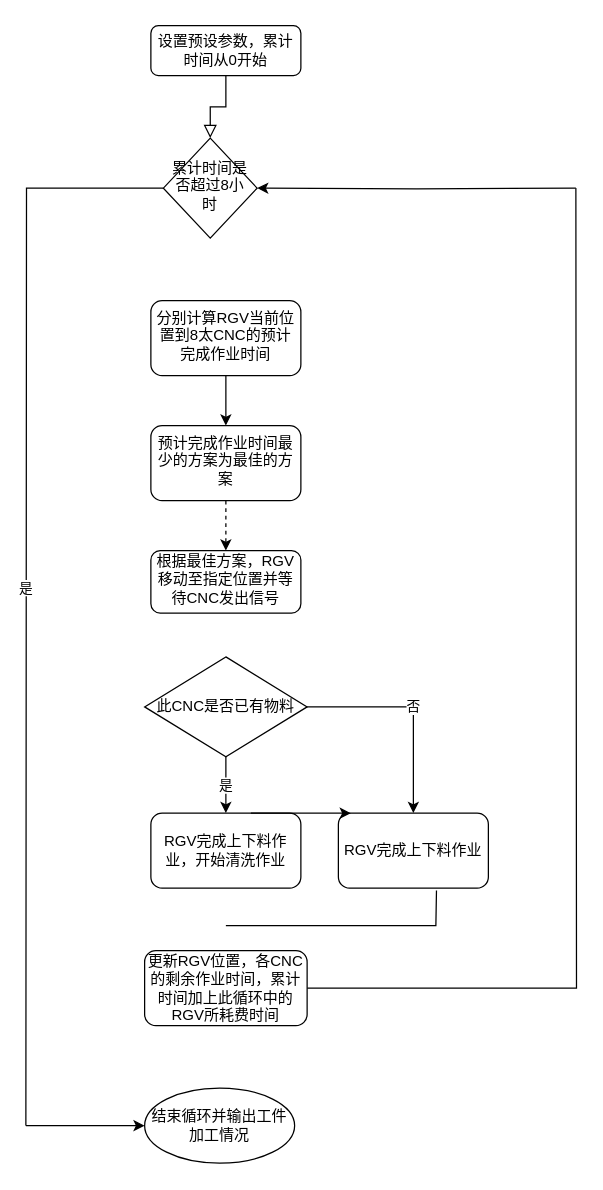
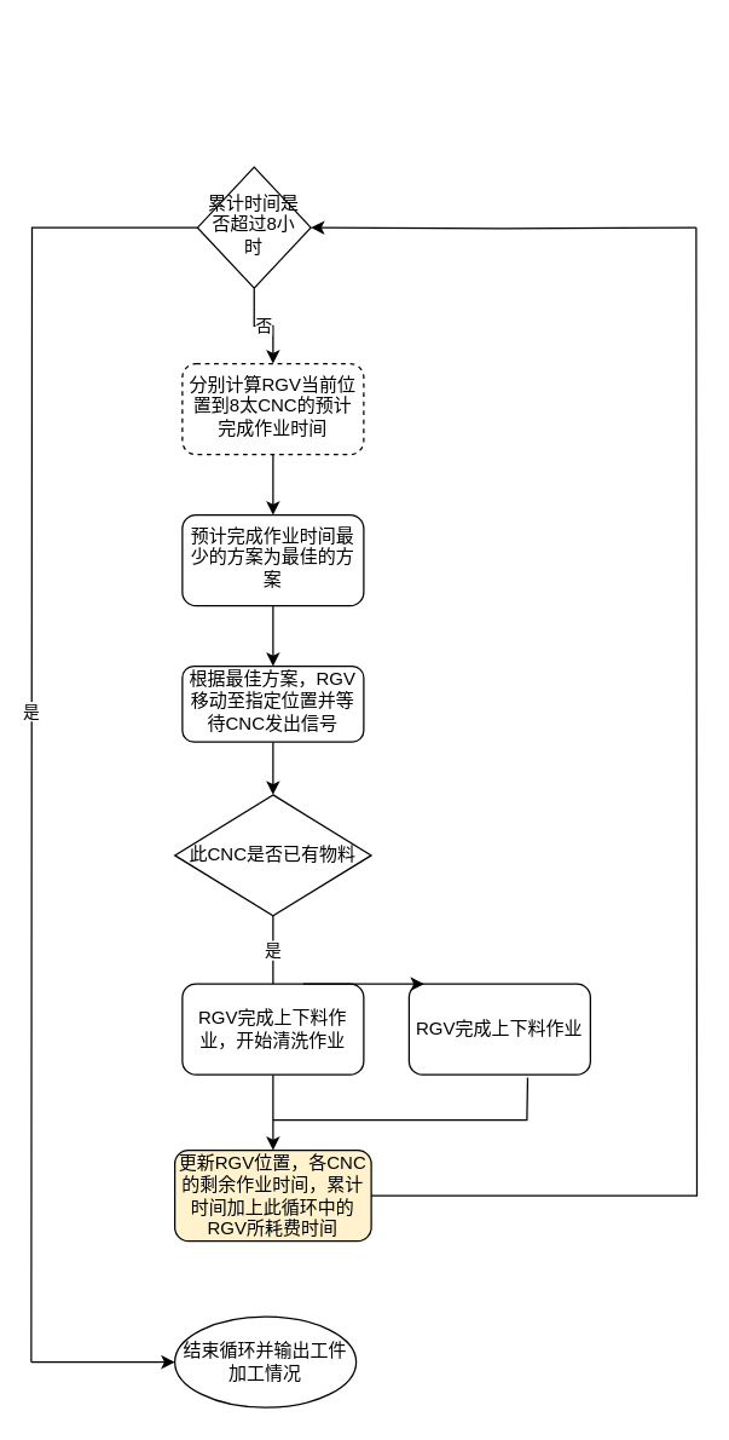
  <mxCell id="0" />
  <mxCell id="1" parent="0" />
- <mxCell id="2" value="" style="rounded=0;html=1;jettySize=auto;orthogonalLoop=1;fontSize=11;endArrow=block;endFill=0;endSize=8;strokeWidth=1;shadow=0;labelBackgroundColor=none;edgeStyle=orthogonalEdgeStyle;" parent="1" source="3" target="7" edge="1"><mxGeometry relative="1" as="geometry" /></mxCell>
- <mxCell id="3" value="设置预设参数，累计时间从0开始" style="rounded=1;whiteSpace=wrap;html=1;fontSize=12;glass=0;strokeWidth=1;shadow=0;" parent="1" vertex="1"><mxGeometry x="120" y="20" width="120" height="40" as="geometry" /></mxCell>
+ <mxCell id="4" value="否" style="edgeStyle=orthogonalEdgeStyle;rounded=0;orthogonalLoop=1;jettySize=auto;html=1;" edge="1" parent="1" source="7" target="9"><mxGeometry relative="1" as="geometry" /></mxCell>
  <mxCell id="5" style="edgeStyle=orthogonalEdgeStyle;rounded=0;orthogonalLoop=1;jettySize=auto;html=1;endArrow=classic;endFill=1;" edge="1" parent="1" target="7"><mxGeometry relative="1" as="geometry"><mxPoint x="460" y="150" as="sourcePoint" /></mxGeometry></mxCell>
  <mxCell id="6" value="是" style="edgeStyle=orthogonalEdgeStyle;rounded=0;orthogonalLoop=1;jettySize=auto;html=1;endArrow=none;endFill=0;verticalAlign=middle;" edge="1" parent="1" source="7"><mxGeometry relative="1" as="geometry"><mxPoint x="20" y="900" as="targetPoint" /></mxGeometry></mxCell>
  <mxCell id="7" value="累计时间是&lt;br&gt;否超过8小时" style="rhombus;whiteSpace=wrap;html=1;shadow=0;fontFamily=Helvetica;fontSize=12;align=center;strokeWidth=1;spacing=6;spacingTop=-4;" parent="1" vertex="1"><mxGeometry x="130" y="110" width="75" height="80" as="geometry" /></mxCell>
  <mxCell id="8" value="" style="edgeStyle=orthogonalEdgeStyle;rounded=0;orthogonalLoop=1;jettySize=auto;html=1;" edge="1" parent="1" source="9" target="11"><mxGeometry relative="1" as="geometry" /></mxCell>
- <mxCell id="9" value="分别计算RGV当前位置到8太CNC的预计完成作业时间" style="rounded=1;whiteSpace=wrap;html=1;shadow=0;strokeWidth=1;spacing=6;spacingTop=-4;" vertex="1" parent="1"><mxGeometry x="120" y="240" width="120" height="60" as="geometry" /></mxCell>
- <mxCell id="10" value="" style="edgeStyle=orthogonalEdgeStyle;orthogonalLoop=1;jettySize=auto;html=1;fontFamily=Helvetica;fontSize=11;endArrow=classic;dashed=1;" edge="1" parent="1" source="11" target="13"><mxGeometry relative="1" as="geometry" /></mxCell>
+ <mxCell id="9" value="分别计算RGV当前位置到8太CNC的预计完成作业时间" style="rounded=1;whiteSpace=wrap;html=1;shadow=0;strokeWidth=1;spacing=6;spacingTop=-4;dashed=1;" vertex="1" parent="1"><mxGeometry x="120" y="240" width="120" height="60" as="geometry" /></mxCell>
+ <mxCell id="10" value="" style="edgeStyle=orthogonalEdgeStyle;orthogonalLoop=1;jettySize=auto;html=1;fontFamily=Helvetica;fontSize=11;endArrow=classic;" edge="1" parent="1" source="11" target="13"><mxGeometry relative="1" as="geometry" /></mxCell>
  <mxCell id="11" value="预计完成作业时间最少的方案为最佳的方案" style="rounded=1;whiteSpace=wrap;html=1;shadow=0;strokeWidth=1;spacing=6;spacingTop=-4;" vertex="1" parent="1"><mxGeometry x="120" y="340" width="120" height="60" as="geometry" /></mxCell>
+ <mxCell id="12" value="" style="edgeStyle=orthogonalEdgeStyle;rounded=0;orthogonalLoop=1;jettySize=auto;html=1;" edge="1" parent="1" source="13" target="16"><mxGeometry relative="1" as="geometry" /></mxCell>
  <mxCell id="13" value="根据最佳方案，RGV移动至指定位置并等待CNC发出信号" style="rounded=1;whiteSpace=wrap;html=1;shadow=0;strokeWidth=1;spacing=6;spacingTop=-4;" vertex="1" parent="1"><mxGeometry x="120" y="440" width="120" height="50" as="geometry" /></mxCell>
- <mxCell id="14" value="是" style="edgeStyle=orthogonalEdgeStyle;rounded=0;orthogonalLoop=1;jettySize=auto;html=1;" edge="1" parent="1" source="16" target="18"><mxGeometry relative="1" as="geometry" /></mxCell>
- <mxCell id="15" value="否" style="edgeStyle=orthogonalEdgeStyle;rounded=0;orthogonalLoop=1;jettySize=auto;html=1;entryX=0.5;entryY=0;entryDx=0;entryDy=0;" edge="1" parent="1" source="16" target="19"><mxGeometry relative="1" as="geometry"><mxPoint x="340" y="640" as="targetPoint" /></mxGeometry></mxCell>
+ <mxCell id="14" value="是" style="edgeStyle=orthogonalEdgeStyle;rounded=0;orthogonalLoop=1;jettySize=auto;html=1;endArrow=none;" edge="1" parent="1" source="16" target="18"><mxGeometry relative="1" as="geometry" /></mxCell>
  <mxCell id="16" value="此CNC是否已有物料" style="rhombus;whiteSpace=wrap;html=1;" vertex="1" parent="1"><mxGeometry x="115" y="525" width="130" height="80" as="geometry" /></mxCell>
+ <mxCell id="17" value="" style="edgeStyle=orthogonalEdgeStyle;rounded=0;orthogonalLoop=1;jettySize=auto;html=1;" edge="1" parent="1" source="18" target="21"><mxGeometry relative="1" as="geometry" /></mxCell>
  <mxCell id="18" value="RGV完成上下料作业，开始清洗作业" style="rounded=1;whiteSpace=wrap;html=1;" vertex="1" parent="1"><mxGeometry x="120" y="650" width="120" height="60" as="geometry" /></mxCell>
  <mxCell id="19" value="RGV完成上下料作业" style="rounded=1;whiteSpace=wrap;html=1;" vertex="1" parent="1"><mxGeometry x="270" y="650" width="120" height="60" as="geometry" /></mxCell>
  <mxCell id="20" style="edgeStyle=orthogonalEdgeStyle;rounded=0;orthogonalLoop=1;jettySize=auto;html=1;endArrow=none;endFill=0;" edge="1" parent="1" source="21"><mxGeometry relative="1" as="geometry"><mxPoint x="460" y="150" as="targetPoint" /></mxGeometry></mxCell>
- <mxCell id="21" value="更新RGV位置，各CNC的剩余作业时间，累计时间加上此循环中的RGV所耗费时间" style="whiteSpace=wrap;html=1;rounded=1;" vertex="1" parent="1"><mxGeometry x="115" y="760" width="130" height="60" as="geometry" /></mxCell>
+ <mxCell id="21" value="更新RGV位置，各CNC的剩余作业时间，累计时间加上此循环中的RGV所耗费时间" style="whiteSpace=wrap;html=1;rounded=1;fillColor=#fff2cc;" vertex="1" parent="1"><mxGeometry x="115" y="760" width="130" height="60" as="geometry" /></mxCell>
  <mxCell id="22" value="" style="edgeStyle=none;orthogonalLoop=1;jettySize=auto;html=1;rounded=0;" edge="1" parent="1"><mxGeometry width="80" relative="1" as="geometry"><mxPoint x="200" y="650" as="sourcePoint" /><mxPoint x="280" y="650" as="targetPoint" /><Array as="points" /></mxGeometry></mxCell>
  <mxCell id="23" value="" style="edgeStyle=none;orthogonalLoop=1;jettySize=auto;html=1;rounded=0;entryX=0.654;entryY=1.033;entryDx=0;entryDy=0;entryPerimeter=0;endArrow=none;endFill=0;" edge="1" parent="1" target="19"><mxGeometry width="80" relative="1" as="geometry"><mxPoint x="180" y="740" as="sourcePoint" /><mxPoint x="370" y="740" as="targetPoint" /><Array as="points"><mxPoint x="348" y="740" /></Array></mxGeometry></mxCell>
  <mxCell id="24" style="edgeStyle=elbowEdgeStyle;rounded=0;orthogonalLoop=1;jettySize=auto;html=1;endArrow=classic;endFill=1;" edge="1" parent="1" target="25"><mxGeometry relative="1" as="geometry"><mxPoint x="20" y="900" as="sourcePoint" /></mxGeometry></mxCell>
  <mxCell id="25" value="结束循环并输出工件加工情况" style="ellipse;whiteSpace=wrap;html=1;" vertex="1" parent="1"><mxGeometry x="115" y="870" width="120" height="60" as="geometry" /></mxCell>
